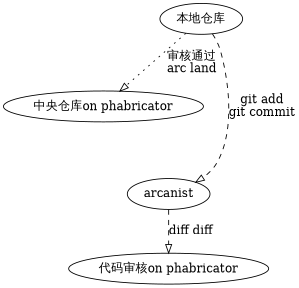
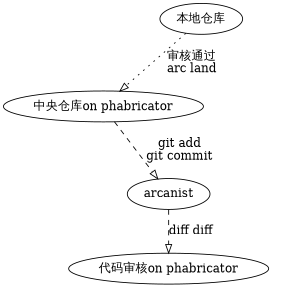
  digraph {
    edge [arrowhead=onormal style=dashed]
    n1 [label="本地仓库"]
    n2 [label="中央仓库on phabricator"]
    n3 [label=arcanist]
    n4 [label="代码审核on phabricator"]
    n1 -> n2 [label="审核通过\narc land" style=dotted]
-   n1 -> n3 [label="git add\ngit commit"]
+   n2 -> n3 [label="git add\ngit commit"]
    n3 -> n4 [label="diff diff"]
  }
